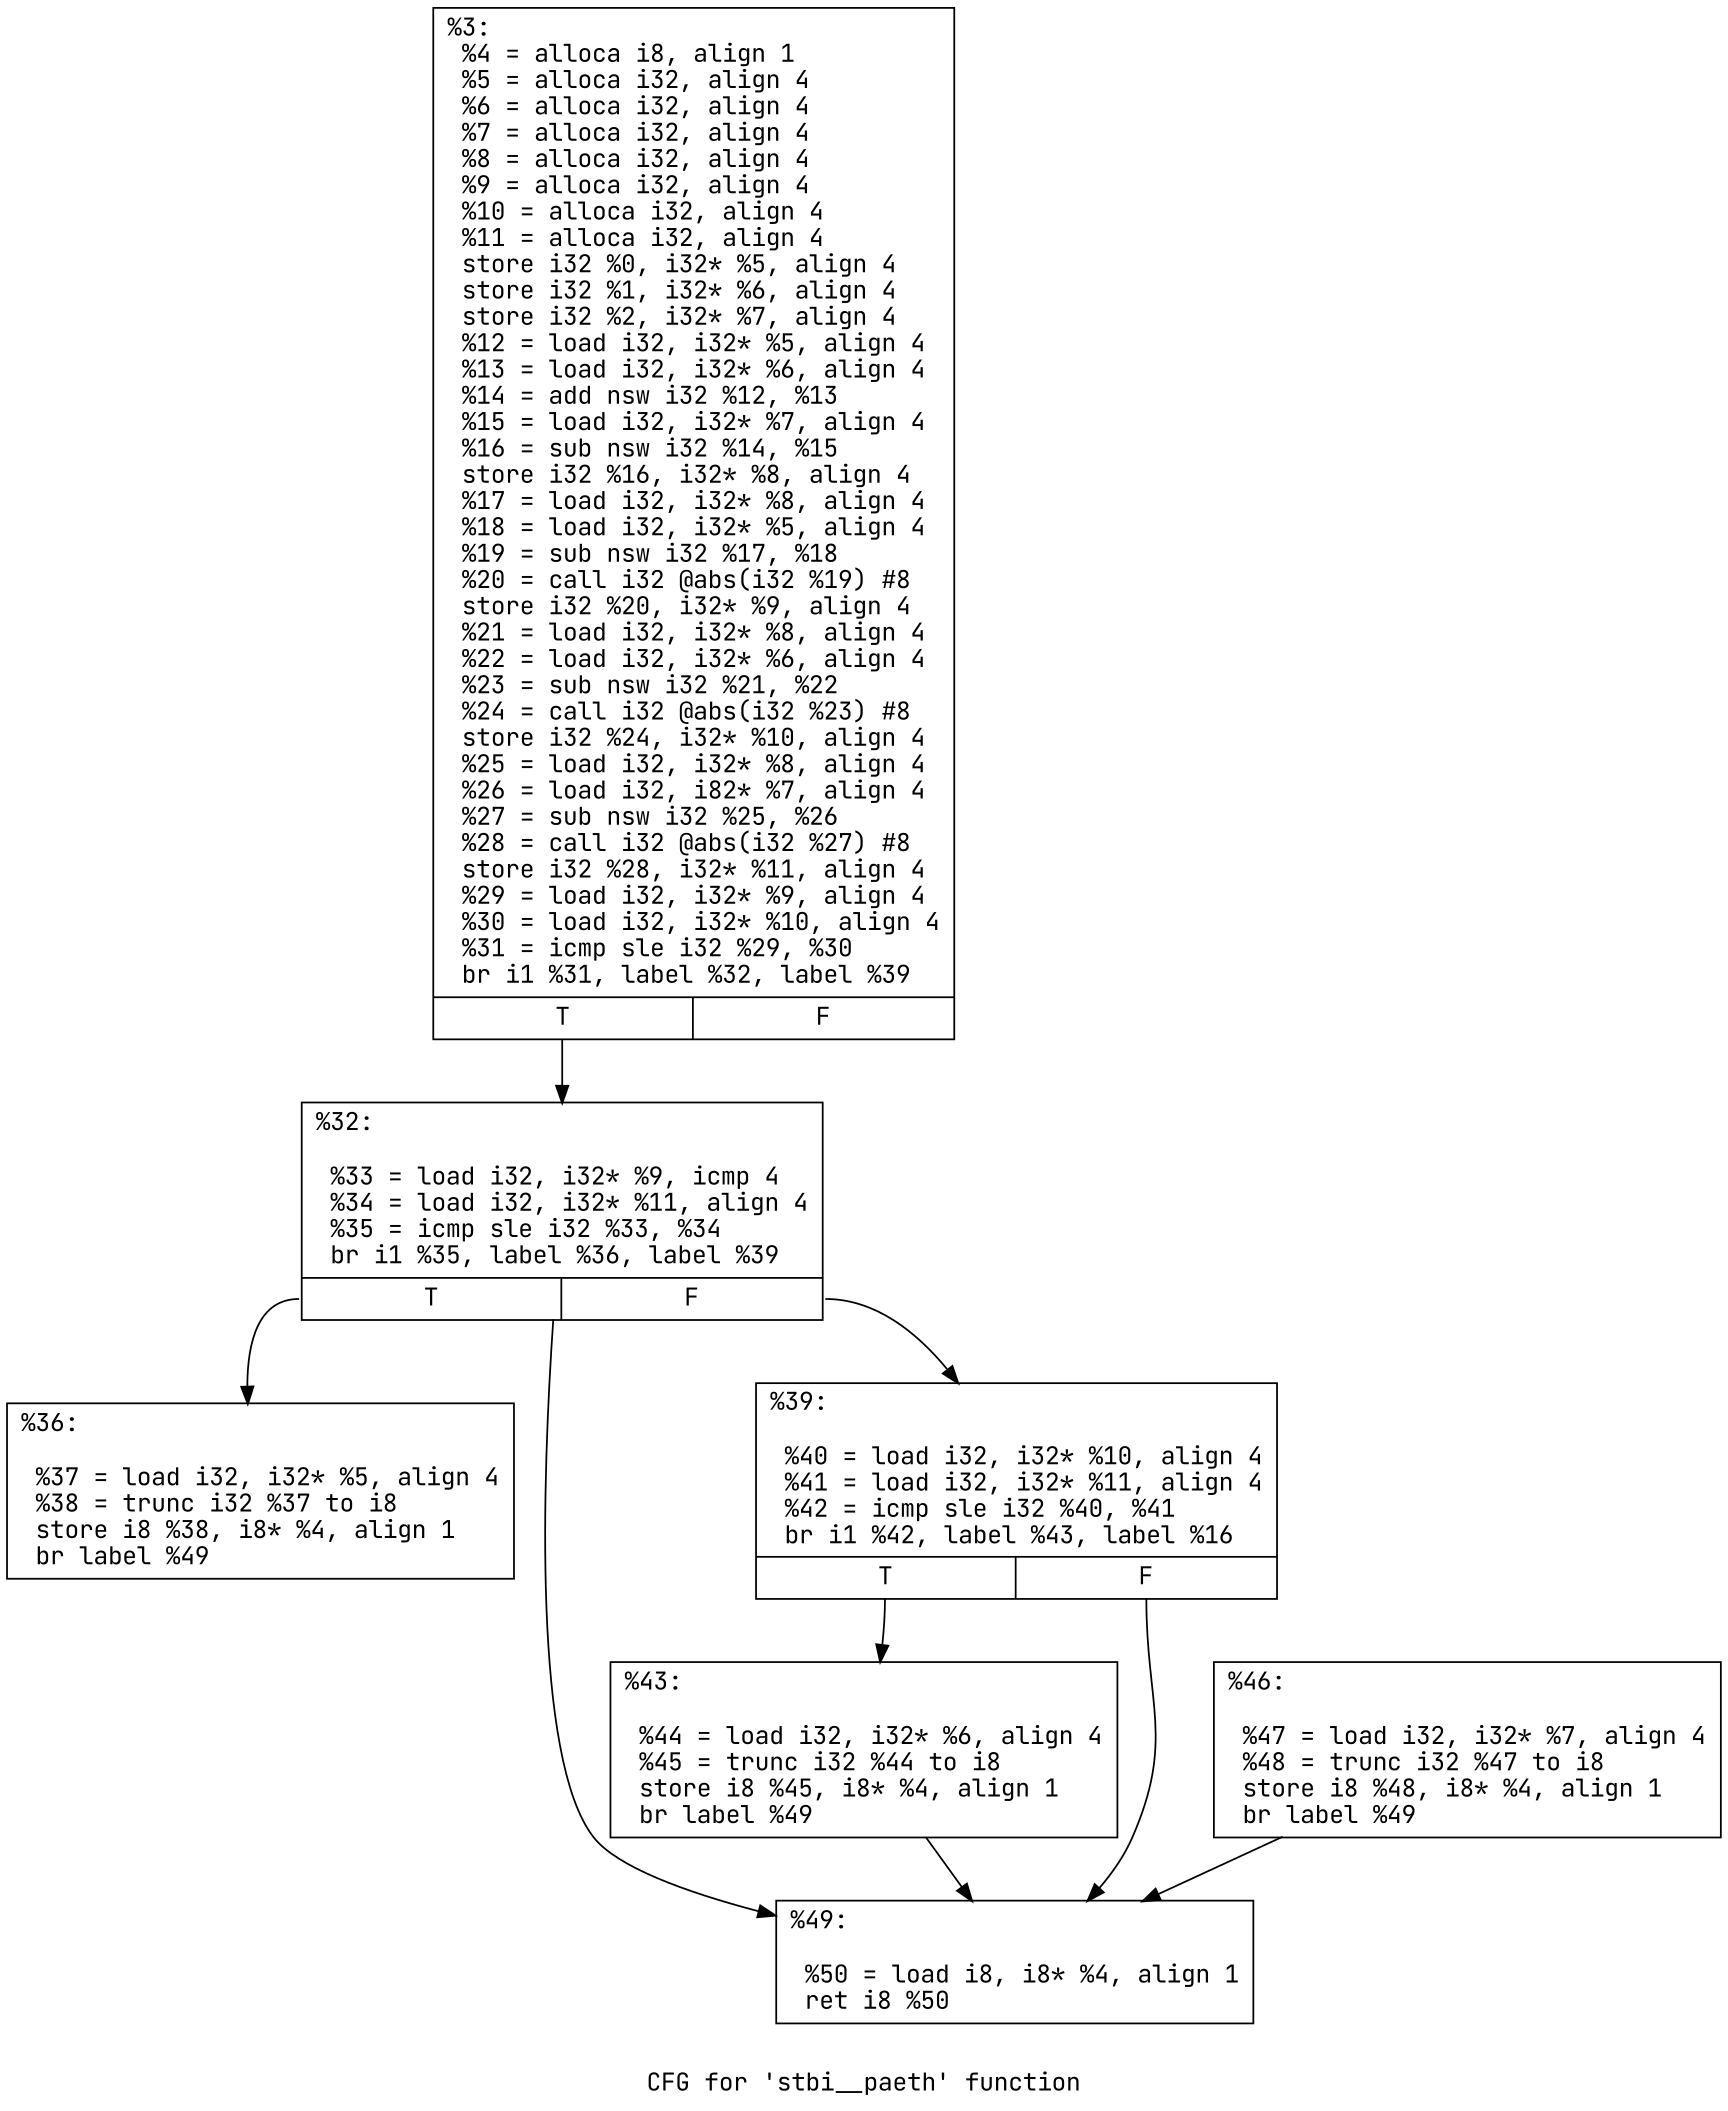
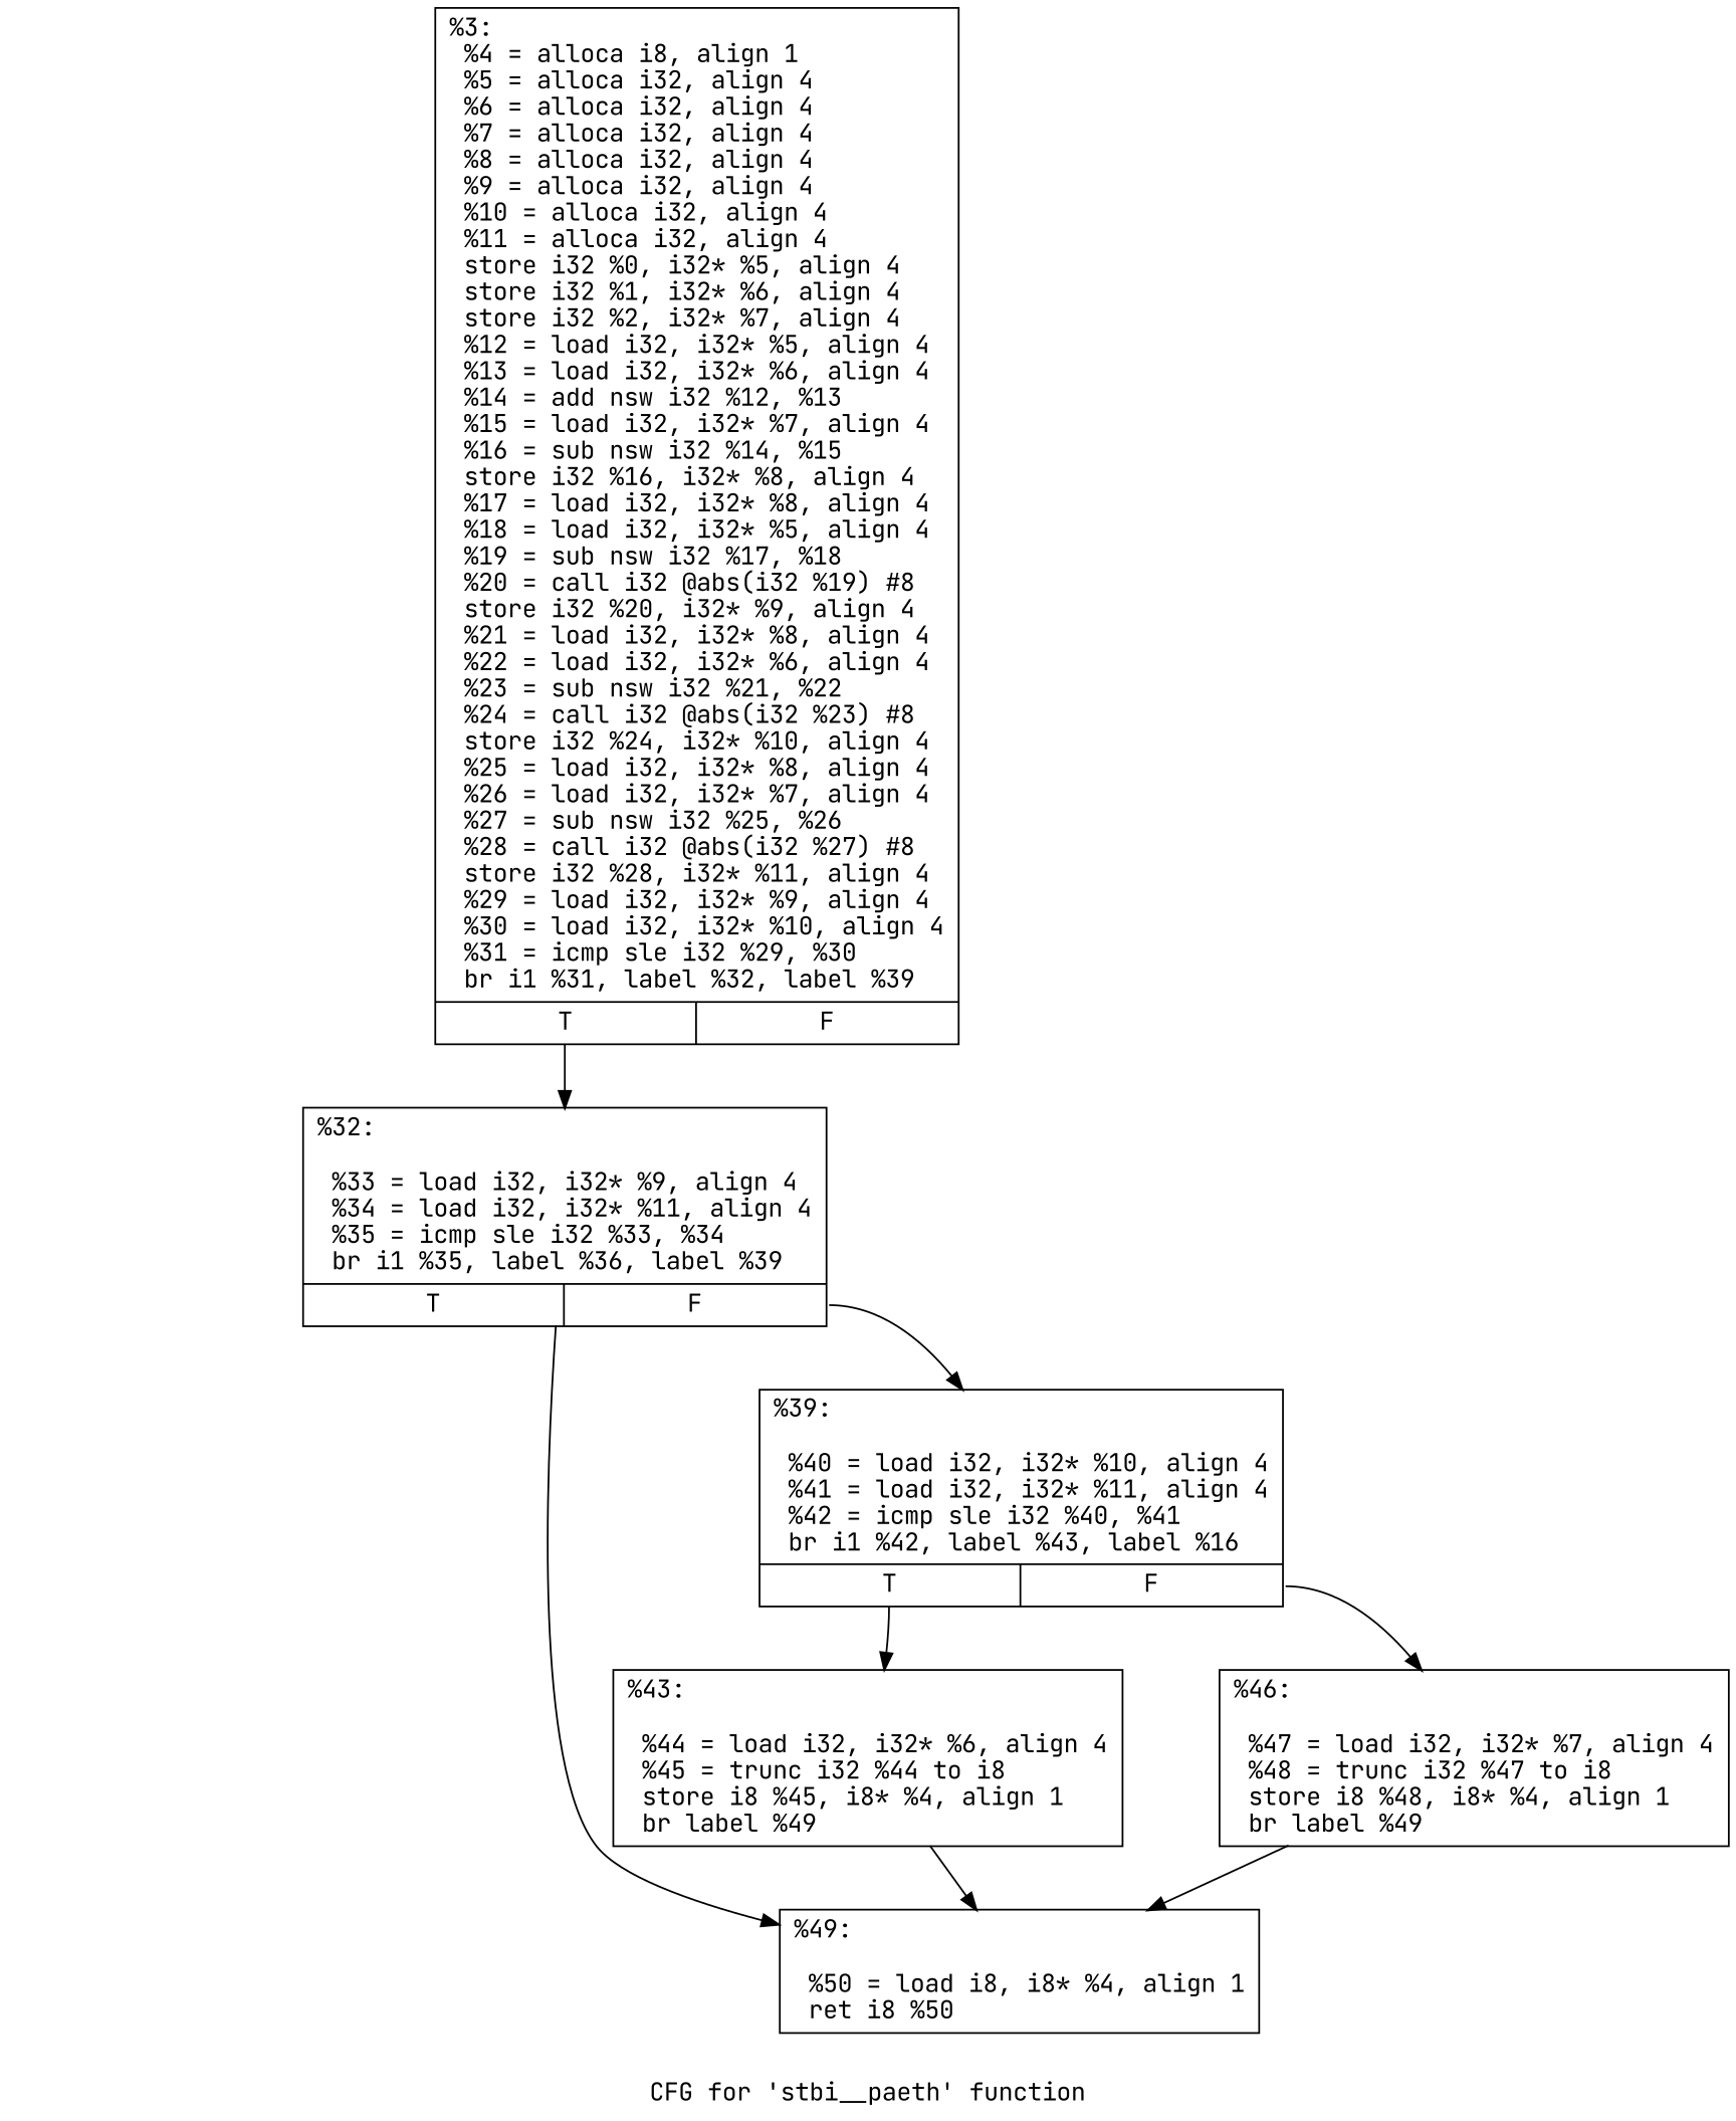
  digraph {
    fontname="JetBrains Mono"
    label="CFG for 'stbi__paeth' function"
    node [fontname="JetBrains Mono" shape=record]
    edge [fontname="JetBrains Mono"]
-   n1 [label="{%3:\l  %4 = alloca i8, align 1\l  %5 = alloca i32, align 4\l  %6 = alloca i32, align 4\l  %7 = alloca i32, align 4\l  %8 = alloca i32, align 4\l  %9 = alloca i32, align 4\l  %10 = alloca i32, align 4\l  %11 = alloca i32, align 4\l  store i32 %0, i32* %5, align 4\l  store i32 %1, i32* %6, align 4\l  store i32 %2, i32* %7, align 4\l  %12 = load i32, i32* %5, align 4\l  %13 = load i32, i32* %6, align 4\l  %14 = add nsw i32 %12, %13\l  %15 = load i32, i32* %7, align 4\l  %16 = sub nsw i32 %14, %15\l  store i32 %16, i32* %8, align 4\l  %17 = load i32, i32* %8, align 4\l  %18 = load i32, i32* %5, align 4\l  %19 = sub nsw i32 %17, %18\l  %20 = call i32 @abs(i32 %19) #8\l  store i32 %20, i32* %9, align 4\l  %21 = load i32, i32* %8, align 4\l  %22 = load i32, i32* %6, align 4\l  %23 = sub nsw i32 %21, %22\l  %24 = call i32 @abs(i32 %23) #8\l  store i32 %24, i32* %10, align 4\l  %25 = load i32, i32* %8, align 4\l  %26 = load i32, i82* %7, align 4\l  %27 = sub nsw i32 %25, %26\l  %28 = call i32 @abs(i32 %27) #8\l  store i32 %28, i32* %11, align 4\l  %29 = load i32, i32* %9, align 4\l  %30 = load i32, i32* %10, align 4\l  %31 = icmp sle i32 %29, %30\l  br i1 %31, label %32, label %39\l|{<s0>T|<s1>F}}"]
-   n2 [label="{%32:\l\l  %33 = load i32, i32* %9, icmp 4\l  %34 = load i32, i32* %11, align 4\l  %35 = icmp sle i32 %33, %34\l  br i1 %35, label %36, label %39\l|{<s0>T|<s1>F}}"]
+   n1 [label="{%3:\l  %4 = alloca i8, align 1\l  %5 = alloca i32, align 4\l  %6 = alloca i32, align 4\l  %7 = alloca i32, align 4\l  %8 = alloca i32, align 4\l  %9 = alloca i32, align 4\l  %10 = alloca i32, align 4\l  %11 = alloca i32, align 4\l  store i32 %0, i32* %5, align 4\l  store i32 %1, i32* %6, align 4\l  store i32 %2, i32* %7, align 4\l  %12 = load i32, i32* %5, align 4\l  %13 = load i32, i32* %6, align 4\l  %14 = add nsw i32 %12, %13\l  %15 = load i32, i32* %7, align 4\l  %16 = sub nsw i32 %14, %15\l  store i32 %16, i32* %8, align 4\l  %17 = load i32, i32* %8, align 4\l  %18 = load i32, i32* %5, align 4\l  %19 = sub nsw i32 %17, %18\l  %20 = call i32 @abs(i32 %19) #8\l  store i32 %20, i32* %9, align 4\l  %21 = load i32, i32* %8, align 4\l  %22 = load i32, i32* %6, align 4\l  %23 = sub nsw i32 %21, %22\l  %24 = call i32 @abs(i32 %23) #8\l  store i32 %24, i32* %10, align 4\l  %25 = load i32, i32* %8, align 4\l  %26 = load i32, i32* %7, align 4\l  %27 = sub nsw i32 %25, %26\l  %28 = call i32 @abs(i32 %27) #8\l  store i32 %28, i32* %11, align 4\l  %29 = load i32, i32* %9, align 4\l  %30 = load i32, i32* %10, align 4\l  %31 = icmp sle i32 %29, %30\l  br i1 %31, label %32, label %39\l|{<s0>T|<s1>F}}"]
+   n2 [label="{%32:\l\l  %33 = load i32, i32* %9, align 4\l  %34 = load i32, i32* %11, align 4\l  %35 = icmp sle i32 %33, %34\l  br i1 %35, label %36, label %39\l|{<s0>T|<s1>F}}"]
    n3 [label="{%39:\l\l  %40 = load i32, i32* %10, align 4\l  %41 = load i32, i32* %11, align 4\l  %42 = icmp sle i32 %40, %41\l  br i1 %42, label %43, label %16\l|{<s0>T|<s1>F}}"]
-   n4 [label="{%36:\l\l  %37 = load i32, i32* %5, align 4\l  %38 = trunc i32 %37 to i8\l  store i8 %38, i8* %4, align 1\l  br label %49\l}"]
    n5 [label="{%49:\l\l  %50 = load i8, i8* %4, align 1\l  ret i8 %50\l}"]
    n6 [label="{%43:\l\l  %44 = load i32, i32* %6, align 4\l  %45 = trunc i32 %44 to i8\l  store i8 %45, i8* %4, align 1\l  br label %49\l}"]
    n7 [label="{%46:\l\l  %47 = load i32, i32* %7, align 4\l  %48 = trunc i32 %47 to i8\l  store i8 %48, i8* %4, align 1\l  br label %49\l}"]
    n1 -> n2 [tailport=s0]
    n2 -> n3 [tailport=s1]
-   n2 -> n4 [tailport=s0]
    n2 -> n5
    n3 -> n6 [tailport=s0]
-   n3 -> n5 [tailport=s1]
+   n3 -> n7 [tailport=s1]
    n6 -> n5
    n7 -> n5
  }
